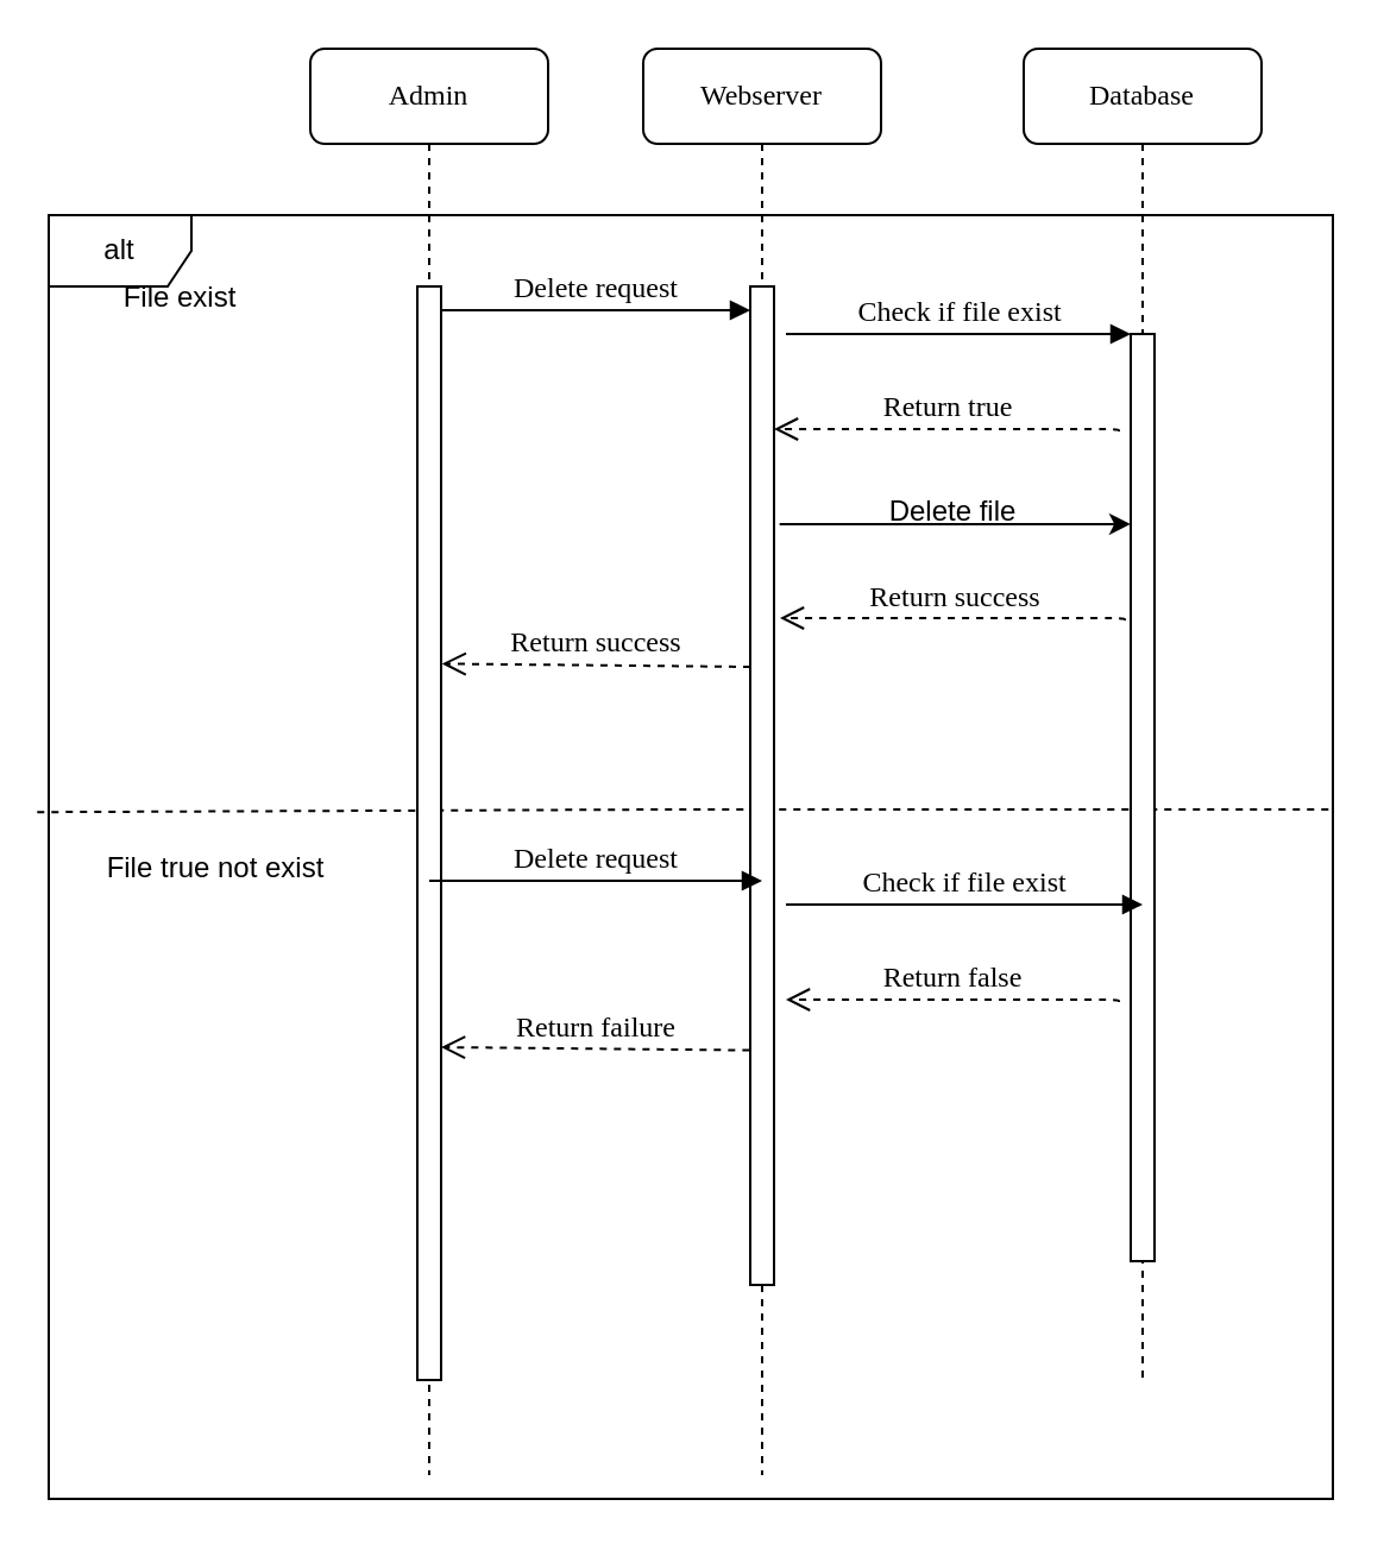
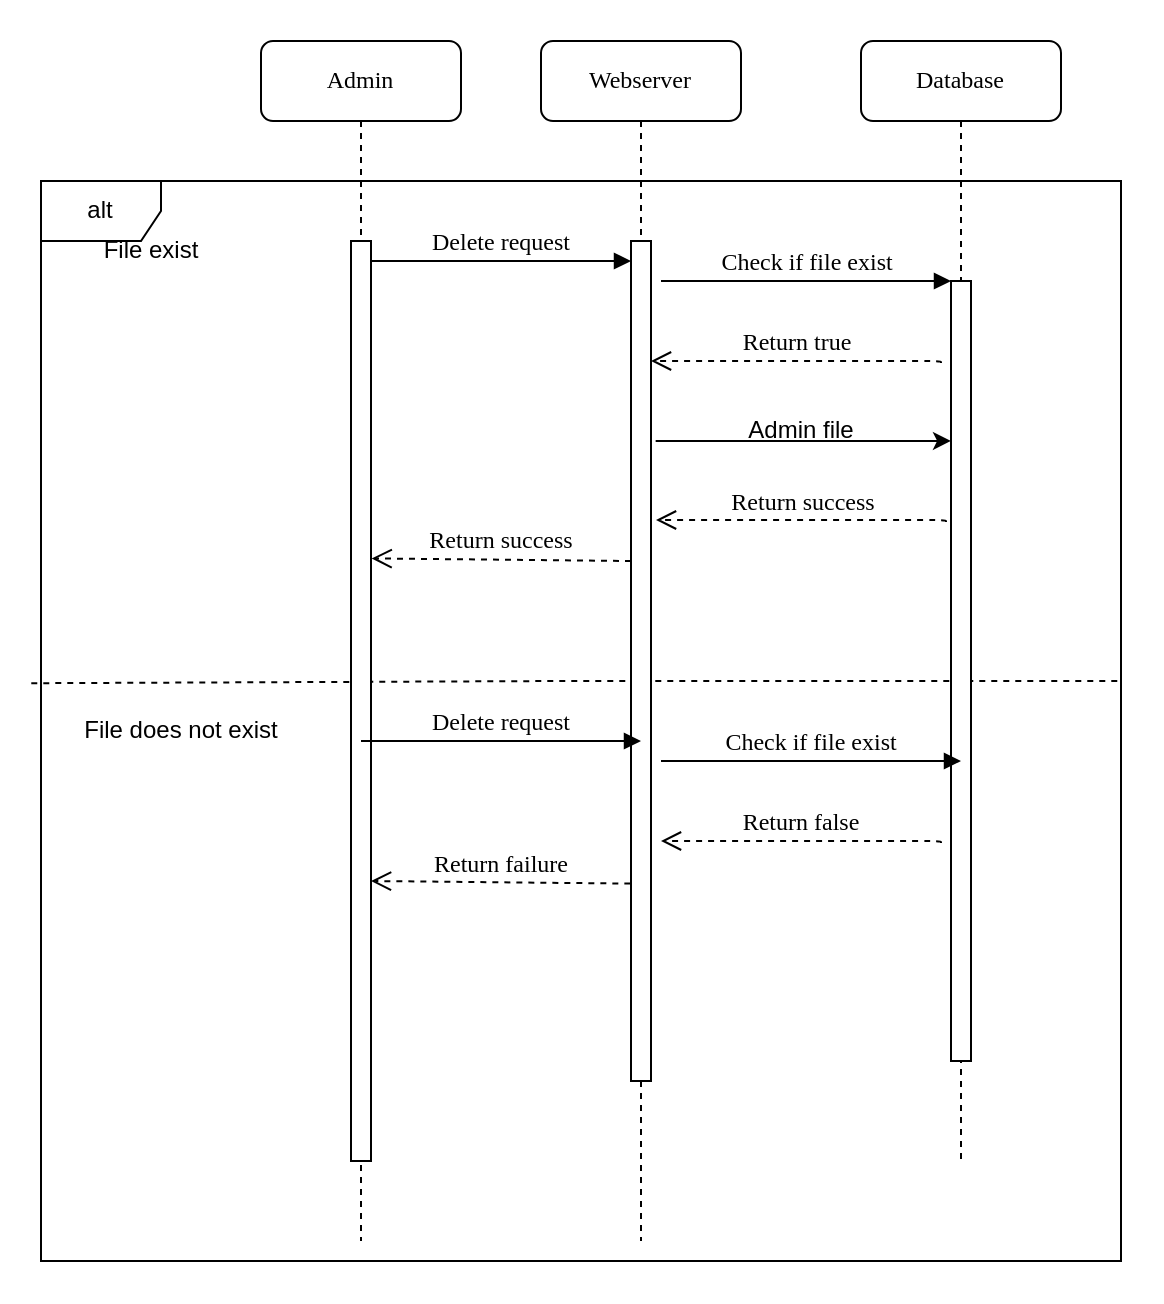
  <mxCell id="0" />
  <mxCell id="1" parent="0" />
  <mxCell id="2" value="" style="endArrow=none;dashed=1;html=1;rounded=0;exitX=-0.009;exitY=0.465;exitDx=0;exitDy=0;exitPerimeter=0;entryX=1.002;entryY=0.463;entryDx=0;entryDy=0;entryPerimeter=0;" edge="1" parent="1" source="3" target="3"><mxGeometry width="50" height="50" relative="1" as="geometry"><mxPoint x="370" y="250" as="sourcePoint" /><mxPoint x="420" y="200" as="targetPoint" /><Array as="points"><mxPoint x="280" y="340" /><mxPoint x="410" y="340" /></Array></mxGeometry></mxCell>
  <mxCell id="3" value="alt" style="shape=umlFrame;whiteSpace=wrap;html=1;" vertex="1" parent="1"><mxGeometry x="20" y="90" width="540" height="540" as="geometry" /></mxCell>
  <mxCell id="4" value="Database" style="shape=umlLifeline;perimeter=lifelinePerimeter;whiteSpace=wrap;html=1;container=1;collapsible=0;recursiveResize=0;outlineConnect=0;rounded=1;shadow=0;comic=0;labelBackgroundColor=none;strokeWidth=1;fontFamily=Verdana;fontSize=12;align=center;" parent="1" vertex="1"><mxGeometry x="430" y="20" width="100" height="560" as="geometry" /></mxCell>
  <mxCell id="5" value="" style="html=1;points=[];perimeter=orthogonalPerimeter;rounded=0;shadow=0;comic=0;labelBackgroundColor=none;strokeWidth=1;fontFamily=Verdana;fontSize=12;align=center;" parent="4" vertex="1"><mxGeometry x="45" y="120" width="10" height="390" as="geometry" /></mxCell>
  <mxCell id="6" value="Return true" style="html=1;verticalAlign=bottom;endArrow=open;dashed=1;endSize=8;labelBackgroundColor=none;fontFamily=Verdana;fontSize=12;edgeStyle=elbowEdgeStyle;elbow=vertical;entryX=1.367;entryY=0.164;entryDx=0;entryDy=0;entryPerimeter=0;" parent="4" edge="1"><mxGeometry relative="1" as="geometry"><mxPoint x="-105.0" y="160.68" as="targetPoint" /><Array as="points"><mxPoint x="96.33" y="160" /><mxPoint x="126.33" y="160" /></Array><mxPoint x="40" y="161" as="sourcePoint" /></mxGeometry></mxCell>
  <mxCell id="7" value="Webserver" style="shape=umlLifeline;perimeter=lifelinePerimeter;whiteSpace=wrap;html=1;container=1;collapsible=0;recursiveResize=0;outlineConnect=0;rounded=1;shadow=0;comic=0;labelBackgroundColor=none;strokeWidth=1;fontFamily=Verdana;fontSize=12;align=center;" parent="1" vertex="1"><mxGeometry x="270" y="20" width="100" height="600" as="geometry" /></mxCell>
  <mxCell id="8" value="" style="html=1;points=[];perimeter=orthogonalPerimeter;rounded=0;shadow=0;comic=0;labelBackgroundColor=none;strokeWidth=1;fontFamily=Verdana;fontSize=12;align=center;" parent="7" vertex="1"><mxGeometry x="45" y="100" width="10" height="420" as="geometry" /></mxCell>
  <mxCell id="9" value="Return success" style="html=1;verticalAlign=bottom;endArrow=open;dashed=1;endSize=8;labelBackgroundColor=none;fontFamily=Verdana;fontSize=12;entryX=1.033;entryY=0.345;entryDx=0;entryDy=0;entryPerimeter=0;" parent="7" edge="1" target="13"><mxGeometry relative="1" as="geometry"><mxPoint x="-80" y="260" as="targetPoint" /><mxPoint x="45" y="260" as="sourcePoint" /></mxGeometry></mxCell>
  <mxCell id="10" value="Return false" style="html=1;verticalAlign=bottom;endArrow=open;dashed=1;endSize=8;labelBackgroundColor=none;fontFamily=Verdana;fontSize=12;edgeStyle=elbowEdgeStyle;elbow=vertical;" edge="1" parent="7"><mxGeometry relative="1" as="geometry"><mxPoint x="60" y="400" as="targetPoint" /><Array as="points"><mxPoint x="251.33" y="400" /><mxPoint x="281.33" y="400" /></Array><mxPoint x="200" y="401" as="sourcePoint" /></mxGeometry></mxCell>
  <mxCell id="11" value="Check if file exist" style="html=1;verticalAlign=bottom;endArrow=block;entryX=0;entryY=0;labelBackgroundColor=none;fontFamily=Verdana;fontSize=12;edgeStyle=elbowEdgeStyle;elbow=vertical;" parent="1" edge="1"><mxGeometry relative="1" as="geometry"><mxPoint x="330" y="140" as="sourcePoint" /><mxPoint x="475" y="140" as="targetPoint" /></mxGeometry></mxCell>
  <mxCell id="12" value="Admin" style="shape=umlLifeline;perimeter=lifelinePerimeter;whiteSpace=wrap;html=1;container=1;collapsible=0;recursiveResize=0;outlineConnect=0;rounded=1;shadow=0;comic=0;labelBackgroundColor=none;strokeWidth=1;fontFamily=Verdana;fontSize=12;align=center;" parent="1" vertex="1"><mxGeometry x="130" y="20" width="100" height="600" as="geometry" /></mxCell>
  <mxCell id="13" value="" style="html=1;points=[];perimeter=orthogonalPerimeter;rounded=0;shadow=0;comic=0;labelBackgroundColor=none;strokeWidth=1;fontFamily=Verdana;fontSize=12;align=center;" parent="12" vertex="1"><mxGeometry x="45" y="100" width="10" height="460" as="geometry" /></mxCell>
  <mxCell id="14" value="Return failure" style="html=1;verticalAlign=bottom;endArrow=open;dashed=1;endSize=8;labelBackgroundColor=none;fontFamily=Verdana;fontSize=12;entryX=1.033;entryY=0.345;entryDx=0;entryDy=0;entryPerimeter=0;" edge="1" parent="12"><mxGeometry relative="1" as="geometry"><mxPoint x="55.0" y="420.0" as="targetPoint" /><mxPoint x="184.67" y="421.3" as="sourcePoint" /></mxGeometry></mxCell>
  <mxCell id="15" value="Delete request" style="html=1;verticalAlign=bottom;endArrow=block;entryX=0;entryY=0;labelBackgroundColor=none;fontFamily=Verdana;fontSize=12;edgeStyle=elbowEdgeStyle;elbow=vertical;" parent="1" edge="1"><mxGeometry relative="1" as="geometry"><mxPoint x="185" y="130" as="sourcePoint" /><mxPoint x="315" y="130" as="targetPoint" /></mxGeometry></mxCell>
  <mxCell id="16" value="Return success" style="html=1;verticalAlign=bottom;endArrow=open;dashed=1;endSize=8;labelBackgroundColor=none;fontFamily=Verdana;fontSize=12;edgeStyle=elbowEdgeStyle;elbow=vertical;" edge="1" parent="1"><mxGeometry relative="1" as="geometry"><mxPoint x="327.5" y="259.5" as="targetPoint" /><Array as="points"><mxPoint x="528.83" y="259.5" /><mxPoint x="558.83" y="259.5" /></Array><mxPoint x="472.5" y="260.5" as="sourcePoint" /></mxGeometry></mxCell>
  <mxCell id="17" value="" style="endArrow=classic;html=1;rounded=0;exitX=1.233;exitY=0.238;exitDx=0;exitDy=0;exitPerimeter=0;" edge="1" parent="1" source="8" target="5"><mxGeometry width="50" height="50" relative="1" as="geometry"><mxPoint x="370" y="210" as="sourcePoint" /><mxPoint x="420" y="160" as="targetPoint" /></mxGeometry></mxCell>
- <mxCell id="18" value="Delete file" style="text;html=1;align=center;verticalAlign=middle;resizable=0;points=[];autosize=1;strokeColor=none;fillColor=none;" vertex="1" parent="1"><mxGeometry x="360" y="200" width="80" height="30" as="geometry" /></mxCell>
+ <mxCell id="18" value="Admin file" style="text;html=1;align=center;verticalAlign=middle;resizable=0;points=[];autosize=1;strokeColor=none;fillColor=none;" vertex="1" parent="1"><mxGeometry x="360" y="200" width="80" height="30" as="geometry" /></mxCell>
  <mxCell id="19" value="File exist" style="text;html=1;align=center;verticalAlign=middle;resizable=0;points=[];autosize=1;strokeColor=none;fillColor=none;" vertex="1" parent="1"><mxGeometry x="40" y="110" width="70" height="30" as="geometry" /></mxCell>
- <mxCell id="20" value="File true not exist" style="text;html=1;align=center;verticalAlign=middle;resizable=0;points=[];autosize=1;strokeColor=none;fillColor=none;" vertex="1" parent="1"><mxGeometry x="30" y="350" width="120" height="30" as="geometry" /></mxCell>
+ <mxCell id="20" value="File does not exist" style="text;html=1;align=center;verticalAlign=middle;resizable=0;points=[];autosize=1;strokeColor=none;fillColor=none;" vertex="1" parent="1"><mxGeometry x="30" y="350" width="120" height="30" as="geometry" /></mxCell>
  <mxCell id="21" value="Check if file exist" style="html=1;verticalAlign=bottom;endArrow=block;entryX=0;entryY=0;labelBackgroundColor=none;fontFamily=Verdana;fontSize=12;edgeStyle=elbowEdgeStyle;elbow=vertical;exitX=1.5;exitY=0.619;exitDx=0;exitDy=0;exitPerimeter=0;" edge="1" parent="1" source="8"><mxGeometry relative="1" as="geometry"><mxPoint x="335" y="380" as="sourcePoint" /><mxPoint x="480" y="380" as="targetPoint" /></mxGeometry></mxCell>
  <mxCell id="22" value="Delete request" style="html=1;verticalAlign=bottom;endArrow=block;labelBackgroundColor=none;fontFamily=Verdana;fontSize=12;edgeStyle=elbowEdgeStyle;elbow=vertical;" edge="1" parent="1"><mxGeometry relative="1" as="geometry"><mxPoint x="180" y="370" as="sourcePoint" /><mxPoint x="320" y="370" as="targetPoint" /></mxGeometry></mxCell>
